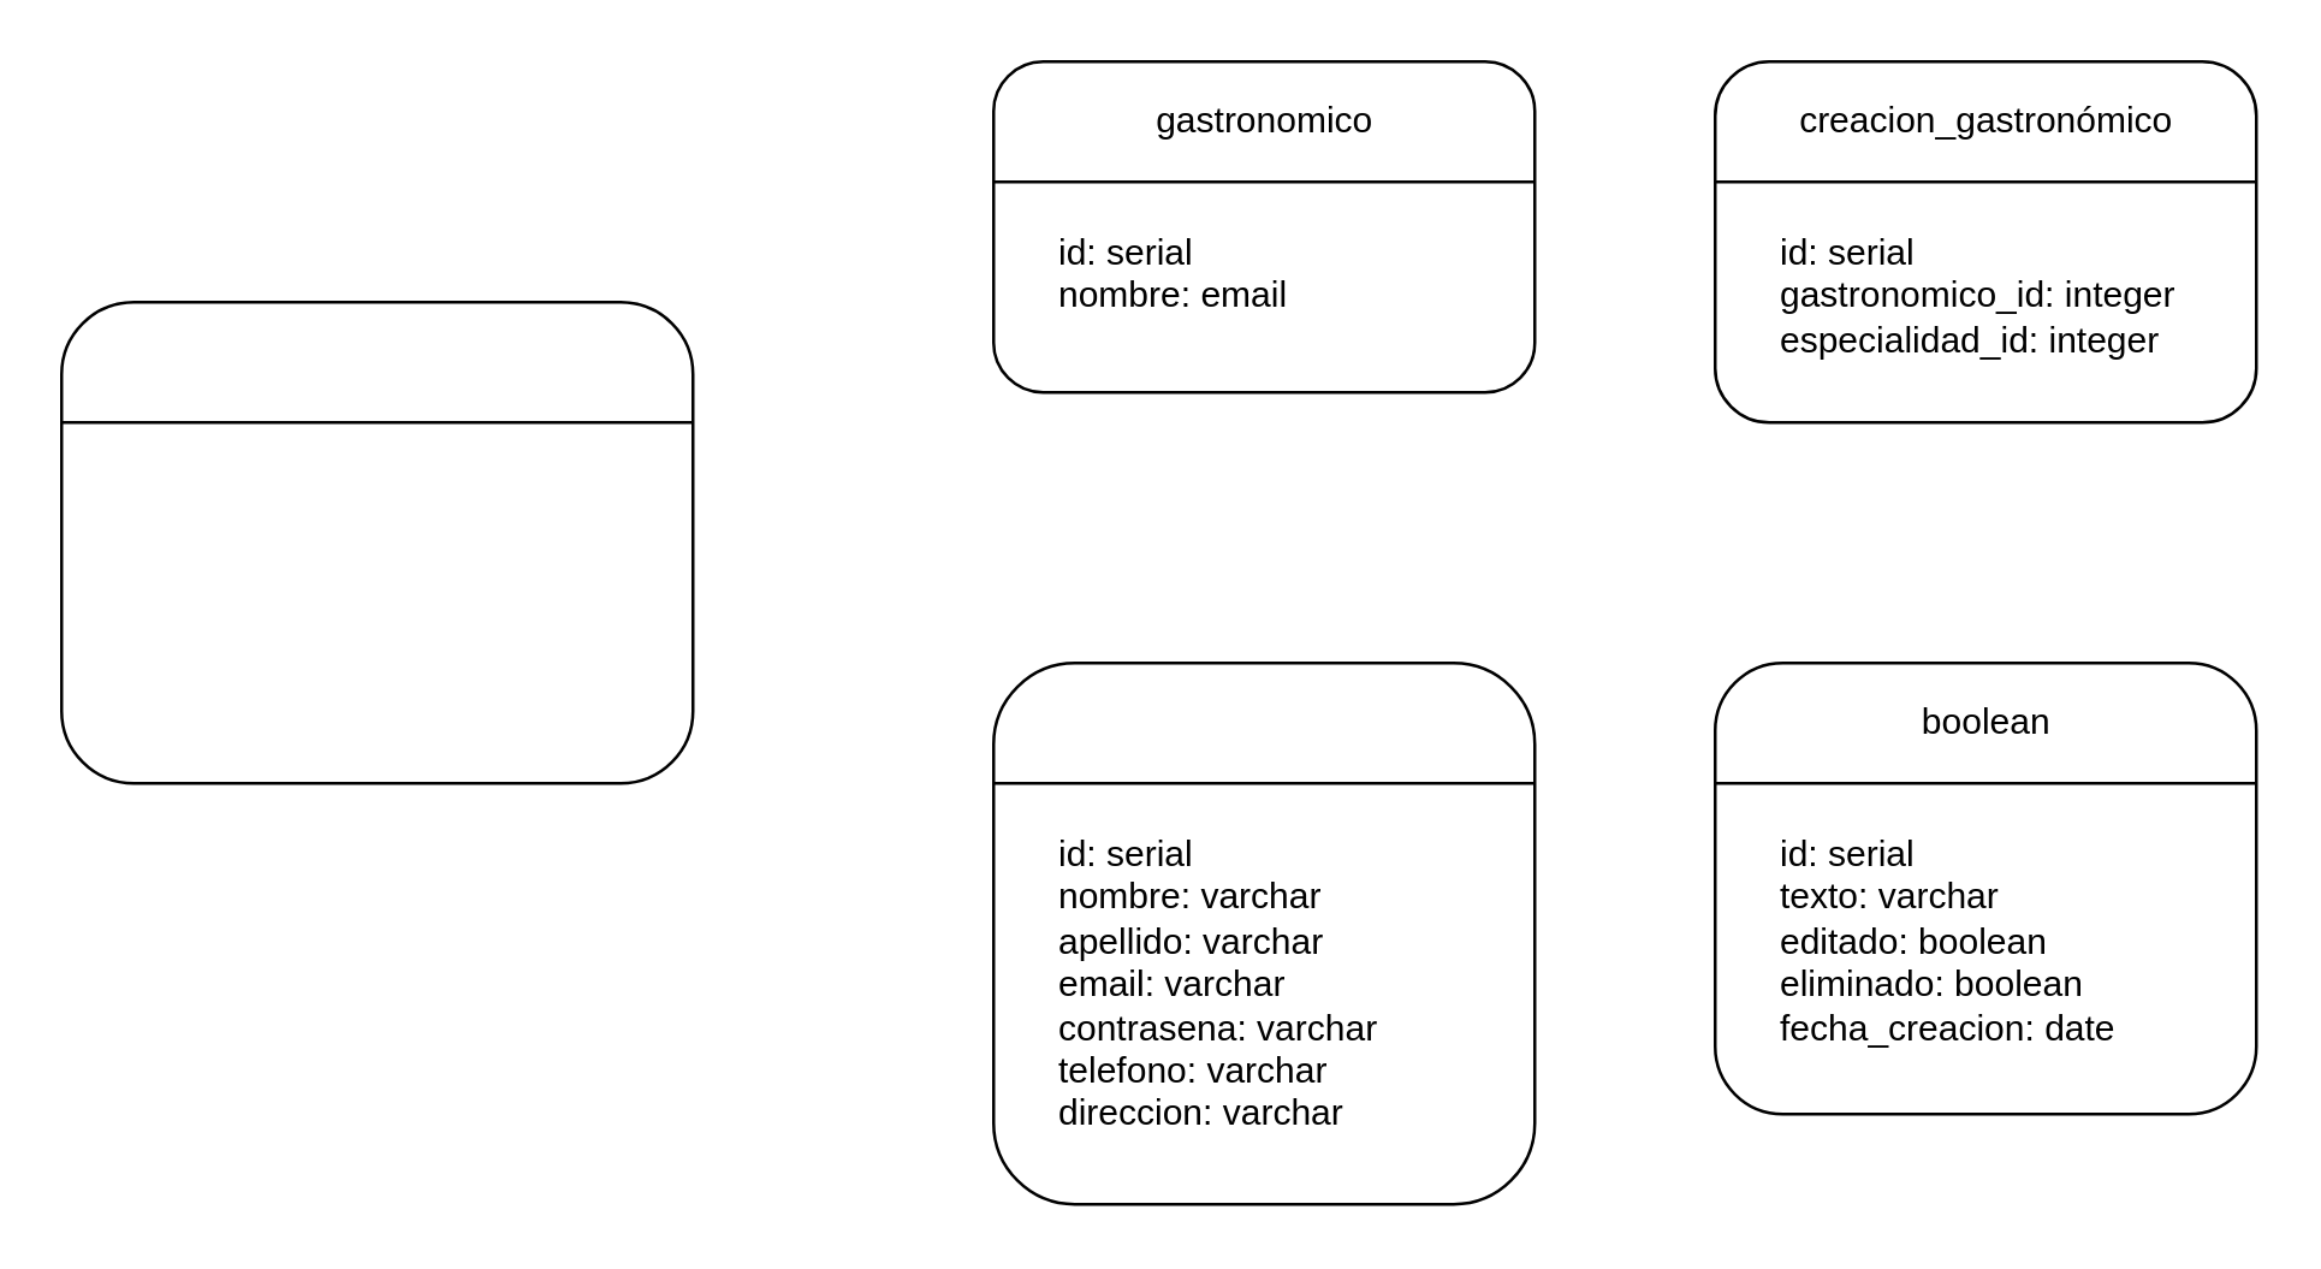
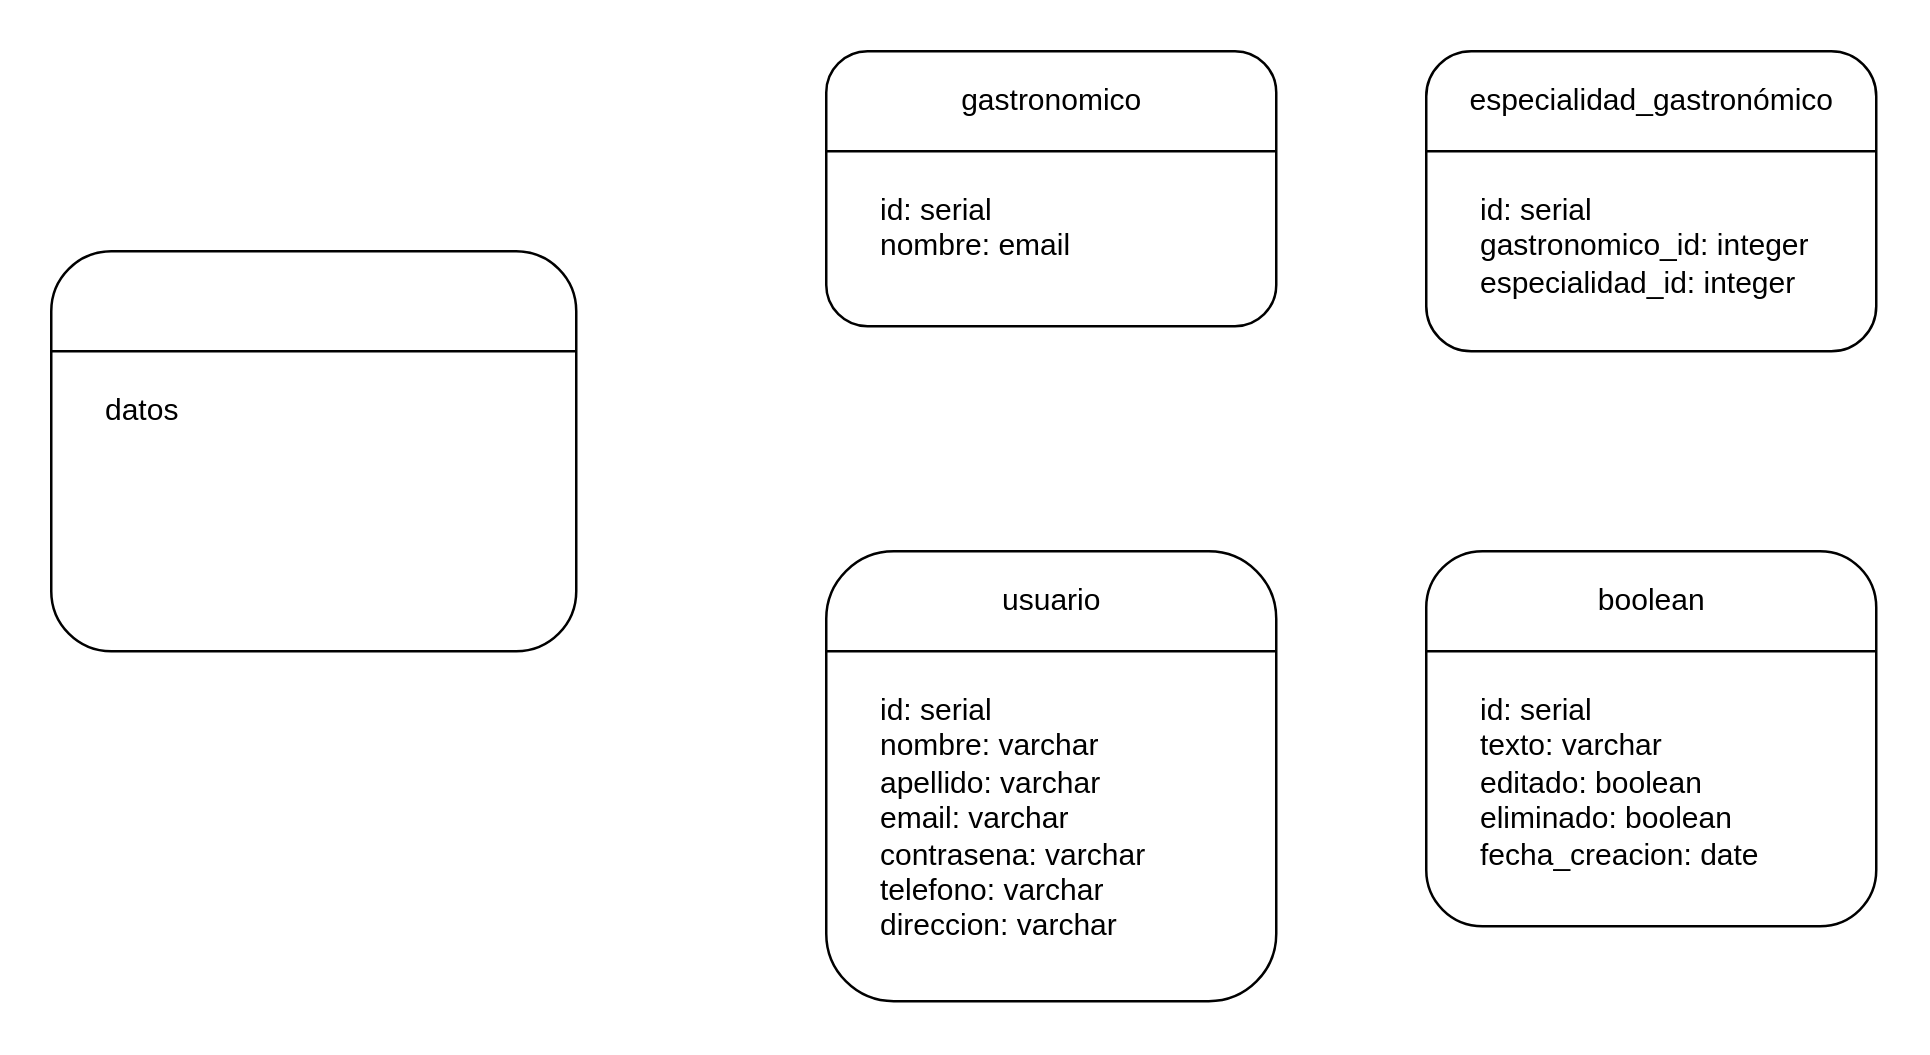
  <mxCell id="0" />
  <mxCell id="1" parent="0" />
  <mxCell id="2" value="" style="group" vertex="1" connectable="0" parent="1"><mxGeometry x="20" y="100" width="210" height="160" as="geometry" /></mxCell>
  <mxCell id="3" value="" style="rounded=1;whiteSpace=wrap;html=1;" vertex="1" parent="2"><mxGeometry width="210" height="160" as="geometry" /></mxCell>
  <mxCell id="4" value="" style="endArrow=none;html=1;exitX=0;exitY=0.25;exitDx=0;exitDy=0;entryX=1;entryY=0.25;entryDx=0;entryDy=0;" edge="1" parent="2" source="3" target="3"><mxGeometry width="50" height="50" relative="1" as="geometry"><mxPoint x="-70" y="100" as="sourcePoint" /><mxPoint x="-20" y="50" as="targetPoint" /></mxGeometry></mxCell>
+ <mxCell id="5" value="datos" style="text;html=1;strokeColor=none;fillColor=none;align=left;verticalAlign=top;whiteSpace=wrap;rounded=0;" vertex="1" parent="2"><mxGeometry x="20" y="50" width="180" height="100" as="geometry" /></mxCell>
  <mxCell id="6" value="" style="group" vertex="1" connectable="0" parent="1"><mxGeometry x="330" y="20" width="180" height="160" as="geometry" /></mxCell>
  <mxCell id="7" value="" style="rounded=1;whiteSpace=wrap;html=1;" vertex="1" parent="6"><mxGeometry width="180" height="110" as="geometry" /></mxCell>
  <mxCell id="8" value="gastronomico" style="text;html=1;strokeColor=none;fillColor=none;align=center;verticalAlign=middle;whiteSpace=wrap;rounded=0;" vertex="1" parent="6"><mxGeometry x="8.571" y="10" width="162.857" height="20" as="geometry" /></mxCell>
  <mxCell id="9" value="" style="endArrow=none;html=1;exitX=0;exitY=0.25;exitDx=0;exitDy=0;entryX=1;entryY=0.25;entryDx=0;entryDy=0;" edge="1" parent="6"><mxGeometry width="50" height="50" relative="1" as="geometry"><mxPoint y="40" as="sourcePoint" /><mxPoint x="180" y="40" as="targetPoint" /></mxGeometry></mxCell>
  <mxCell id="10" value="id: serial&lt;br&gt;nombre: email" style="text;html=1;strokeColor=none;fillColor=none;align=left;verticalAlign=top;whiteSpace=wrap;rounded=0;" vertex="1" parent="6"><mxGeometry x="20" y="50" width="151.43" height="50" as="geometry" /></mxCell>
  <mxCell id="11" value="" style="group" vertex="1" connectable="0" parent="1"><mxGeometry x="570" y="20" width="180" height="160" as="geometry" /></mxCell>
  <mxCell id="12" value="" style="rounded=1;whiteSpace=wrap;html=1;" vertex="1" parent="11"><mxGeometry width="180" height="120" as="geometry" /></mxCell>
- <mxCell id="13" value="creacion_gastronómico" style="text;html=1;strokeColor=none;fillColor=none;align=center;verticalAlign=middle;whiteSpace=wrap;rounded=0;" vertex="1" parent="11"><mxGeometry x="8.571" y="10" width="162.857" height="20" as="geometry" /></mxCell>
+ <mxCell id="13" value="especialidad_gastronómico" style="text;html=1;strokeColor=none;fillColor=none;align=center;verticalAlign=middle;whiteSpace=wrap;rounded=0;" vertex="1" parent="11"><mxGeometry x="8.571" y="10" width="162.857" height="20" as="geometry" /></mxCell>
  <mxCell id="14" value="" style="endArrow=none;html=1;exitX=0;exitY=0.25;exitDx=0;exitDy=0;entryX=1;entryY=0.25;entryDx=0;entryDy=0;" edge="1" parent="11"><mxGeometry width="50" height="50" relative="1" as="geometry"><mxPoint y="40" as="sourcePoint" /><mxPoint x="180" y="40" as="targetPoint" /></mxGeometry></mxCell>
  <mxCell id="15" value="id: serial&lt;br&gt;gastronomico_id: integer&lt;br&gt;especialidad_id: integer" style="text;html=1;strokeColor=none;fillColor=none;align=left;verticalAlign=top;whiteSpace=wrap;rounded=0;" vertex="1" parent="11"><mxGeometry x="20" y="50" width="151.43" height="60" as="geometry" /></mxCell>
  <mxCell id="16" value="" style="group" vertex="1" connectable="0" parent="1"><mxGeometry x="330" y="220" width="180" height="180" as="geometry" /></mxCell>
  <mxCell id="17" value="" style="rounded=1;whiteSpace=wrap;html=1;" vertex="1" parent="16"><mxGeometry width="180" height="180" as="geometry" /></mxCell>
+ <mxCell id="18" value="usuario" style="text;html=1;strokeColor=none;fillColor=none;align=center;verticalAlign=middle;whiteSpace=wrap;rounded=0;" vertex="1" parent="16"><mxGeometry x="8.571" y="10" width="162.857" height="20" as="geometry" /></mxCell>
  <mxCell id="19" value="" style="endArrow=none;html=1;exitX=0;exitY=0.25;exitDx=0;exitDy=0;entryX=1;entryY=0.25;entryDx=0;entryDy=0;" edge="1" parent="16"><mxGeometry width="50" height="50" relative="1" as="geometry"><mxPoint y="40" as="sourcePoint" /><mxPoint x="180" y="40" as="targetPoint" /></mxGeometry></mxCell>
  <mxCell id="20" value="id: serial&lt;br&gt;nombre: varchar&lt;br&gt;apellido: varchar&lt;br&gt;email: varchar&lt;br&gt;contrasena: varchar&lt;br&gt;telefono: varchar&lt;br&gt;direccion: varchar" style="text;html=1;strokeColor=none;fillColor=none;align=left;verticalAlign=top;whiteSpace=wrap;rounded=0;" vertex="1" parent="16"><mxGeometry x="20" y="50" width="151.43" height="100" as="geometry" /></mxCell>
  <mxCell id="21" value="" style="group" vertex="1" connectable="0" parent="1"><mxGeometry x="570" y="220" width="180" height="180" as="geometry" /></mxCell>
  <mxCell id="22" value="" style="rounded=1;whiteSpace=wrap;html=1;" vertex="1" parent="21"><mxGeometry width="180" height="150" as="geometry" /></mxCell>
  <mxCell id="23" value="boolean" style="text;html=1;strokeColor=none;fillColor=none;align=center;verticalAlign=middle;whiteSpace=wrap;rounded=0;" vertex="1" parent="21"><mxGeometry x="8.571" y="10" width="162.857" height="20" as="geometry" /></mxCell>
  <mxCell id="24" value="" style="endArrow=none;html=1;exitX=0;exitY=0.25;exitDx=0;exitDy=0;entryX=1;entryY=0.25;entryDx=0;entryDy=0;" edge="1" parent="21"><mxGeometry width="50" height="50" relative="1" as="geometry"><mxPoint y="40" as="sourcePoint" /><mxPoint x="180" y="40" as="targetPoint" /></mxGeometry></mxCell>
  <mxCell id="25" value="id: serial&lt;br&gt;texto: varchar&lt;br&gt;editado: boolean&lt;br&gt;eliminado: boolean&lt;br&gt;fecha_creacion: date" style="text;html=1;strokeColor=none;fillColor=none;align=left;verticalAlign=top;whiteSpace=wrap;rounded=0;" vertex="1" parent="21"><mxGeometry x="20" y="50" width="151.43" height="90" as="geometry" /></mxCell>
